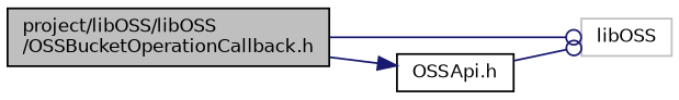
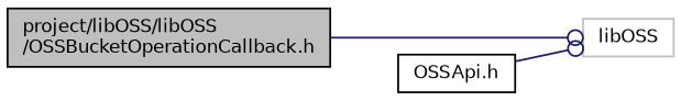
  digraph {
    rankdir=LR
    node [color=black fillcolor=white fontname=Helvetica fontsize=10 shape=record style=filled]
    edge [arrowhead=odot color=midnightblue fontname=Helvetica fontsize=10 labelfontname=Helvetica labelfontsize=10 style=solid]
    n1 [fillcolor=grey75 fontcolor=black height=0.2 label="project/libOSS/libOSS\l/OSSBucketOperationCallback.h" width=0.4]
    n2 [color=grey75 height=0.2 label=libOSS width=0.4]
    n3 [height=0.2 label="OSSApi.h" width=0.4]
    n1 -> n2
-   n1 -> n3 [arrowhead=normal]
    n3 -> n2
  }
